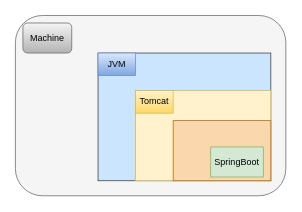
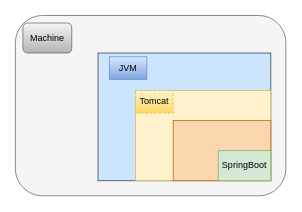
  <mxCell id="0" />
  <mxCell id="1" parent="0" />
  <mxCell id="2" value="" style="rounded=1;whiteSpace=wrap;html=1;fillColor=#f5f5f5;fontColor=#333333;strokeColor=#666666;" vertex="1" parent="1"><mxGeometry x="20" y="20" width="360" height="240" as="geometry" /></mxCell>
  <mxCell id="3" value="" style="rounded=0;whiteSpace=wrap;html=1;fillColor=#cce5ff;strokeColor=#36393d;" vertex="1" parent="1"><mxGeometry x="130" y="70" width="230" height="170" as="geometry" /></mxCell>
  <mxCell id="4" value="" style="rounded=0;whiteSpace=wrap;html=1;fillColor=#fff2cc;strokeColor=#d6b656;" vertex="1" parent="1"><mxGeometry x="180" y="120" width="180" height="120" as="geometry" /></mxCell>
  <mxCell id="5" value="" style="rounded=0;whiteSpace=wrap;html=1;fillColor=#fad7ac;strokeColor=#b46504;" vertex="1" parent="1"><mxGeometry x="230" y="160" width="130" height="80" as="geometry" /></mxCell>
- <mxCell id="6" value="SpringBoot" style="rounded=0;whiteSpace=wrap;html=1;fillColor=#d5e8d4;strokeColor=#82b366;" vertex="1" parent="1"><mxGeometry x="280" y="195" width="70" height="40" as="geometry" /></mxCell>
- <mxCell id="7" value="Tomcat" style="rounded=0;whiteSpace=wrap;html=1;fillColor=#fff2cc;strokeColor=#d6b656;gradientColor=#ffd966;" vertex="1" parent="1"><mxGeometry x="180" y="120" width="50" height="30" as="geometry" /></mxCell>
- <mxCell id="8" value="JVM" style="rounded=0;whiteSpace=wrap;html=1;fillColor=#dae8fc;gradientColor=#7ea6e0;strokeColor=#6c8ebf;" vertex="1" parent="1"><mxGeometry x="130" y="70" width="50" height="30" as="geometry" /></mxCell>
+ <mxCell id="6" value="SpringBoot" style="rounded=0;whiteSpace=wrap;html=1;fillColor=#d5e8d4;strokeColor=#82b366;" vertex="1" parent="1"><mxGeometry x="290" y="200" width="70" height="40" as="geometry" /></mxCell>
+ <mxCell id="7" value="Tomcat" style="rounded=0;whiteSpace=wrap;html=1;fillColor=#fff2cc;strokeColor=#d6b656;gradientColor=#ffd966;dashed=1;" vertex="1" parent="1"><mxGeometry x="180" y="120" width="50" height="30" as="geometry" /></mxCell>
+ <mxCell id="8" value="JVM" style="rounded=0;whiteSpace=wrap;html=1;fillColor=#dae8fc;gradientColor=#7ea6e0;strokeColor=#6c8ebf;" vertex="1" parent="1"><mxGeometry x="145" y="75" width="50" height="30" as="geometry" /></mxCell>
  <mxCell id="9" value="Machine" style="rounded=1;whiteSpace=wrap;html=1;fillColor=#f5f5f5;gradientColor=#b3b3b3;strokeColor=#666666;" vertex="1" parent="1"><mxGeometry x="30" y="30" width="65" height="40" as="geometry" /></mxCell>
  <mxCell id="10" style="edgeStyle=orthogonalEdgeStyle;rounded=0;orthogonalLoop=1;jettySize=auto;html=1;exitX=0.5;exitY=1;exitDx=0;exitDy=0;" edge="1" parent="1" source="8" target="8"><mxGeometry relative="1" as="geometry" /></mxCell>
